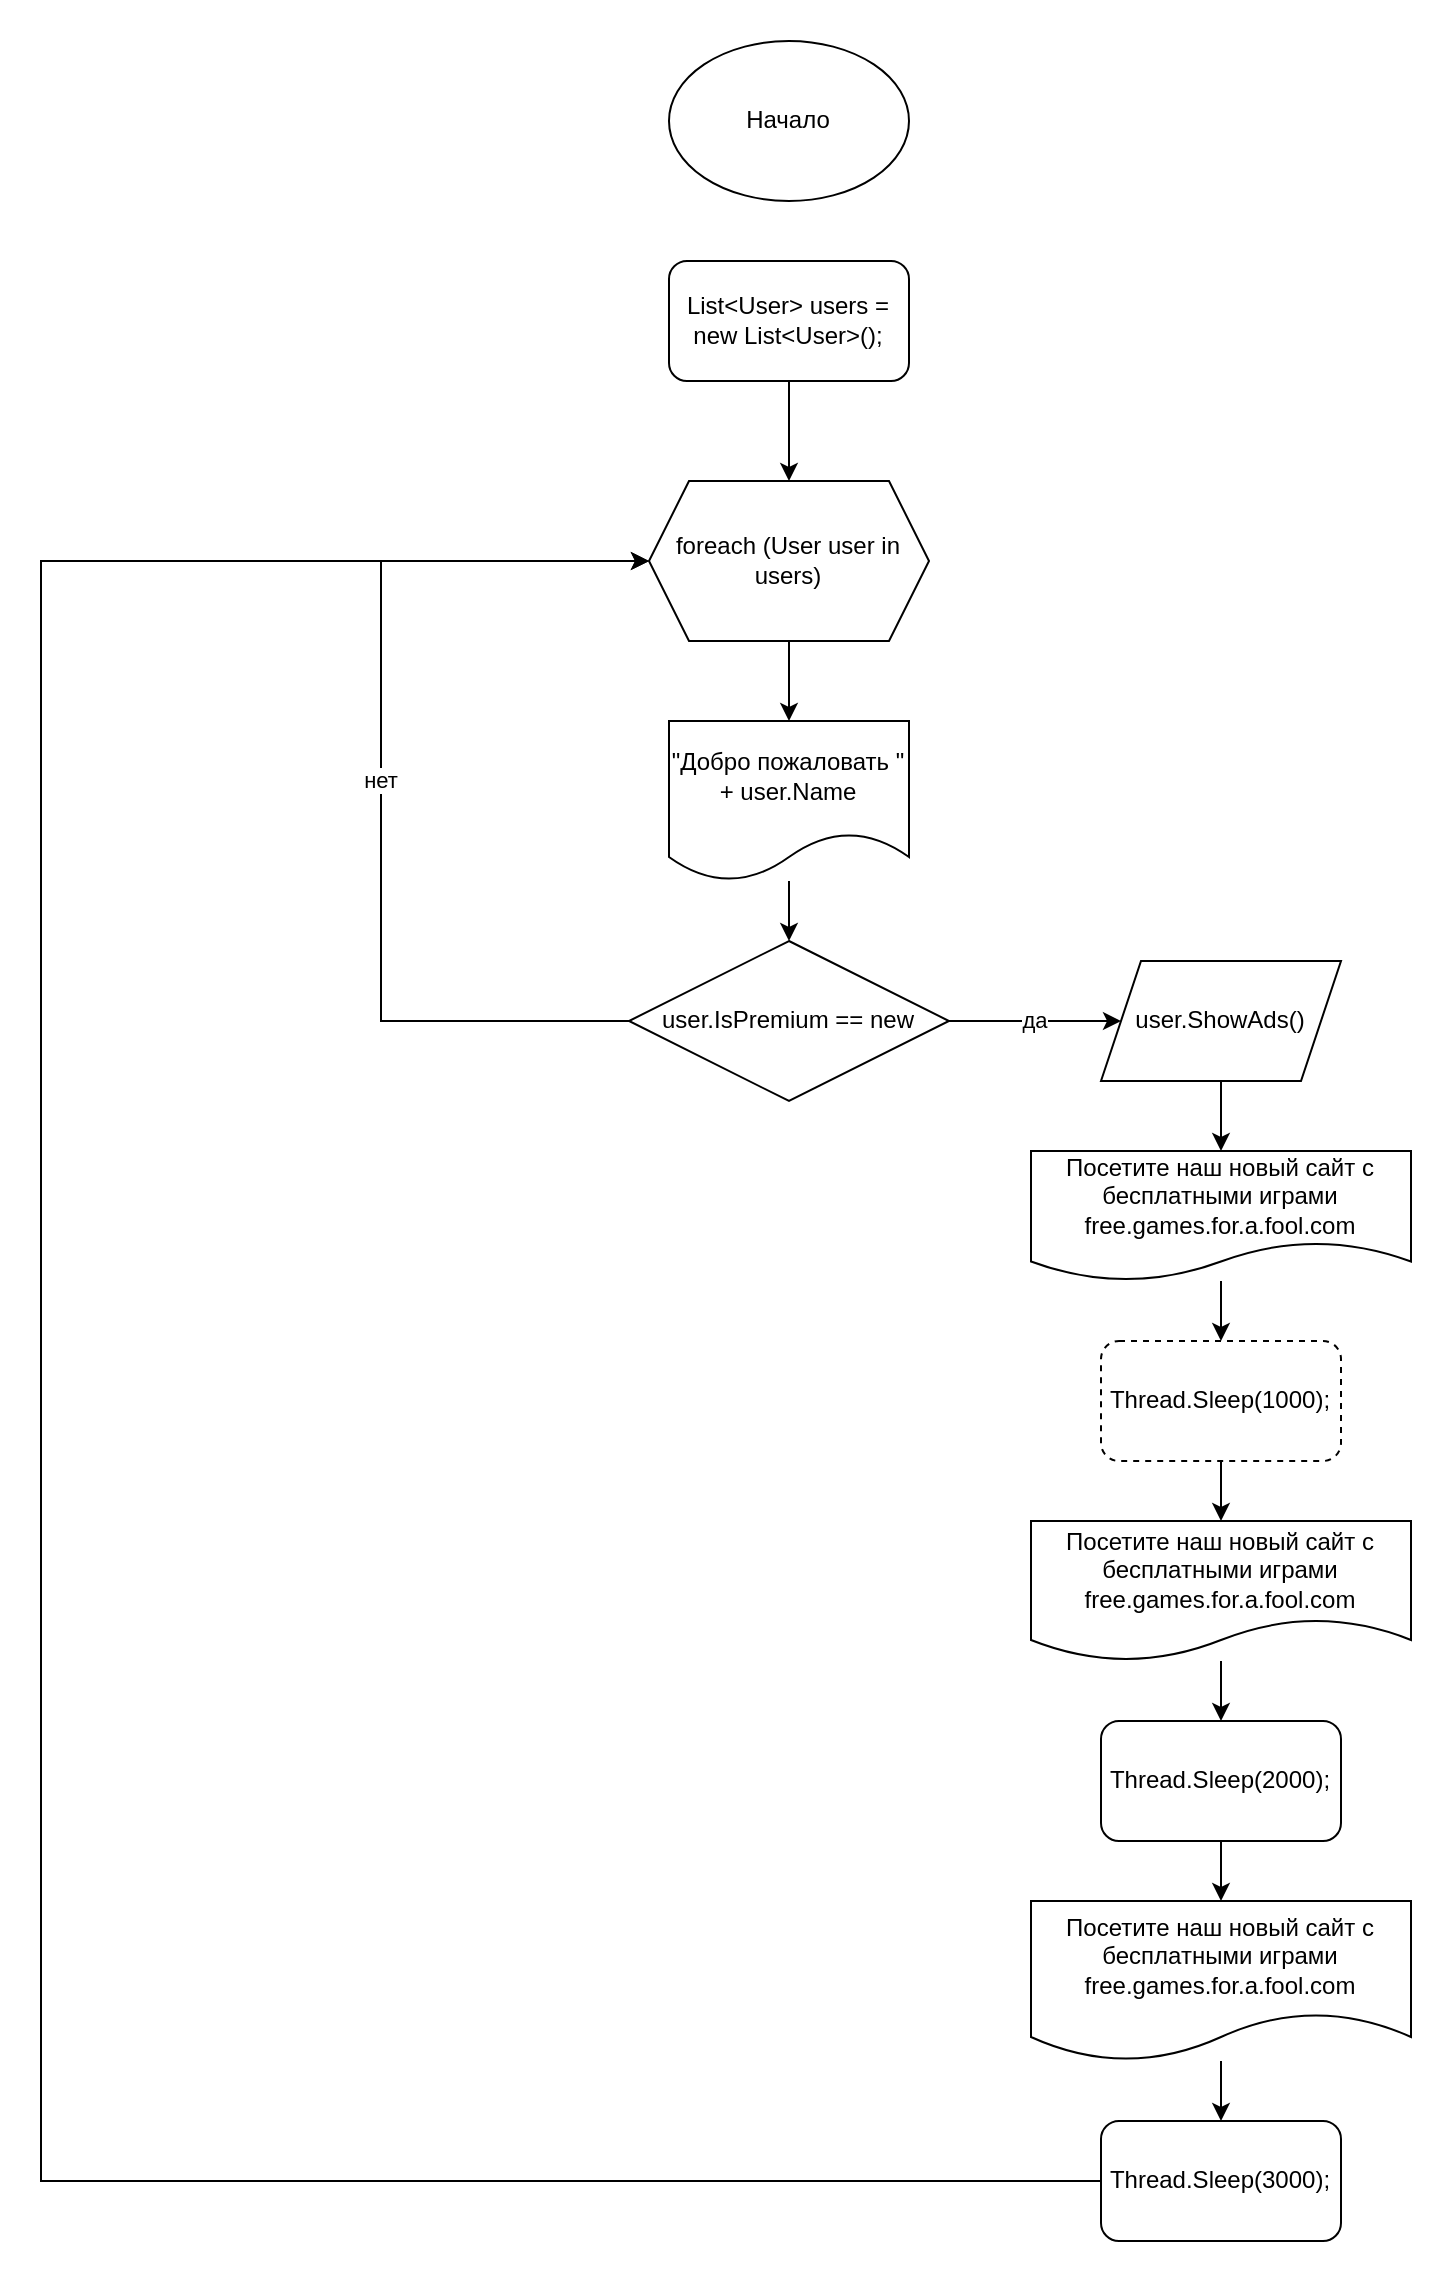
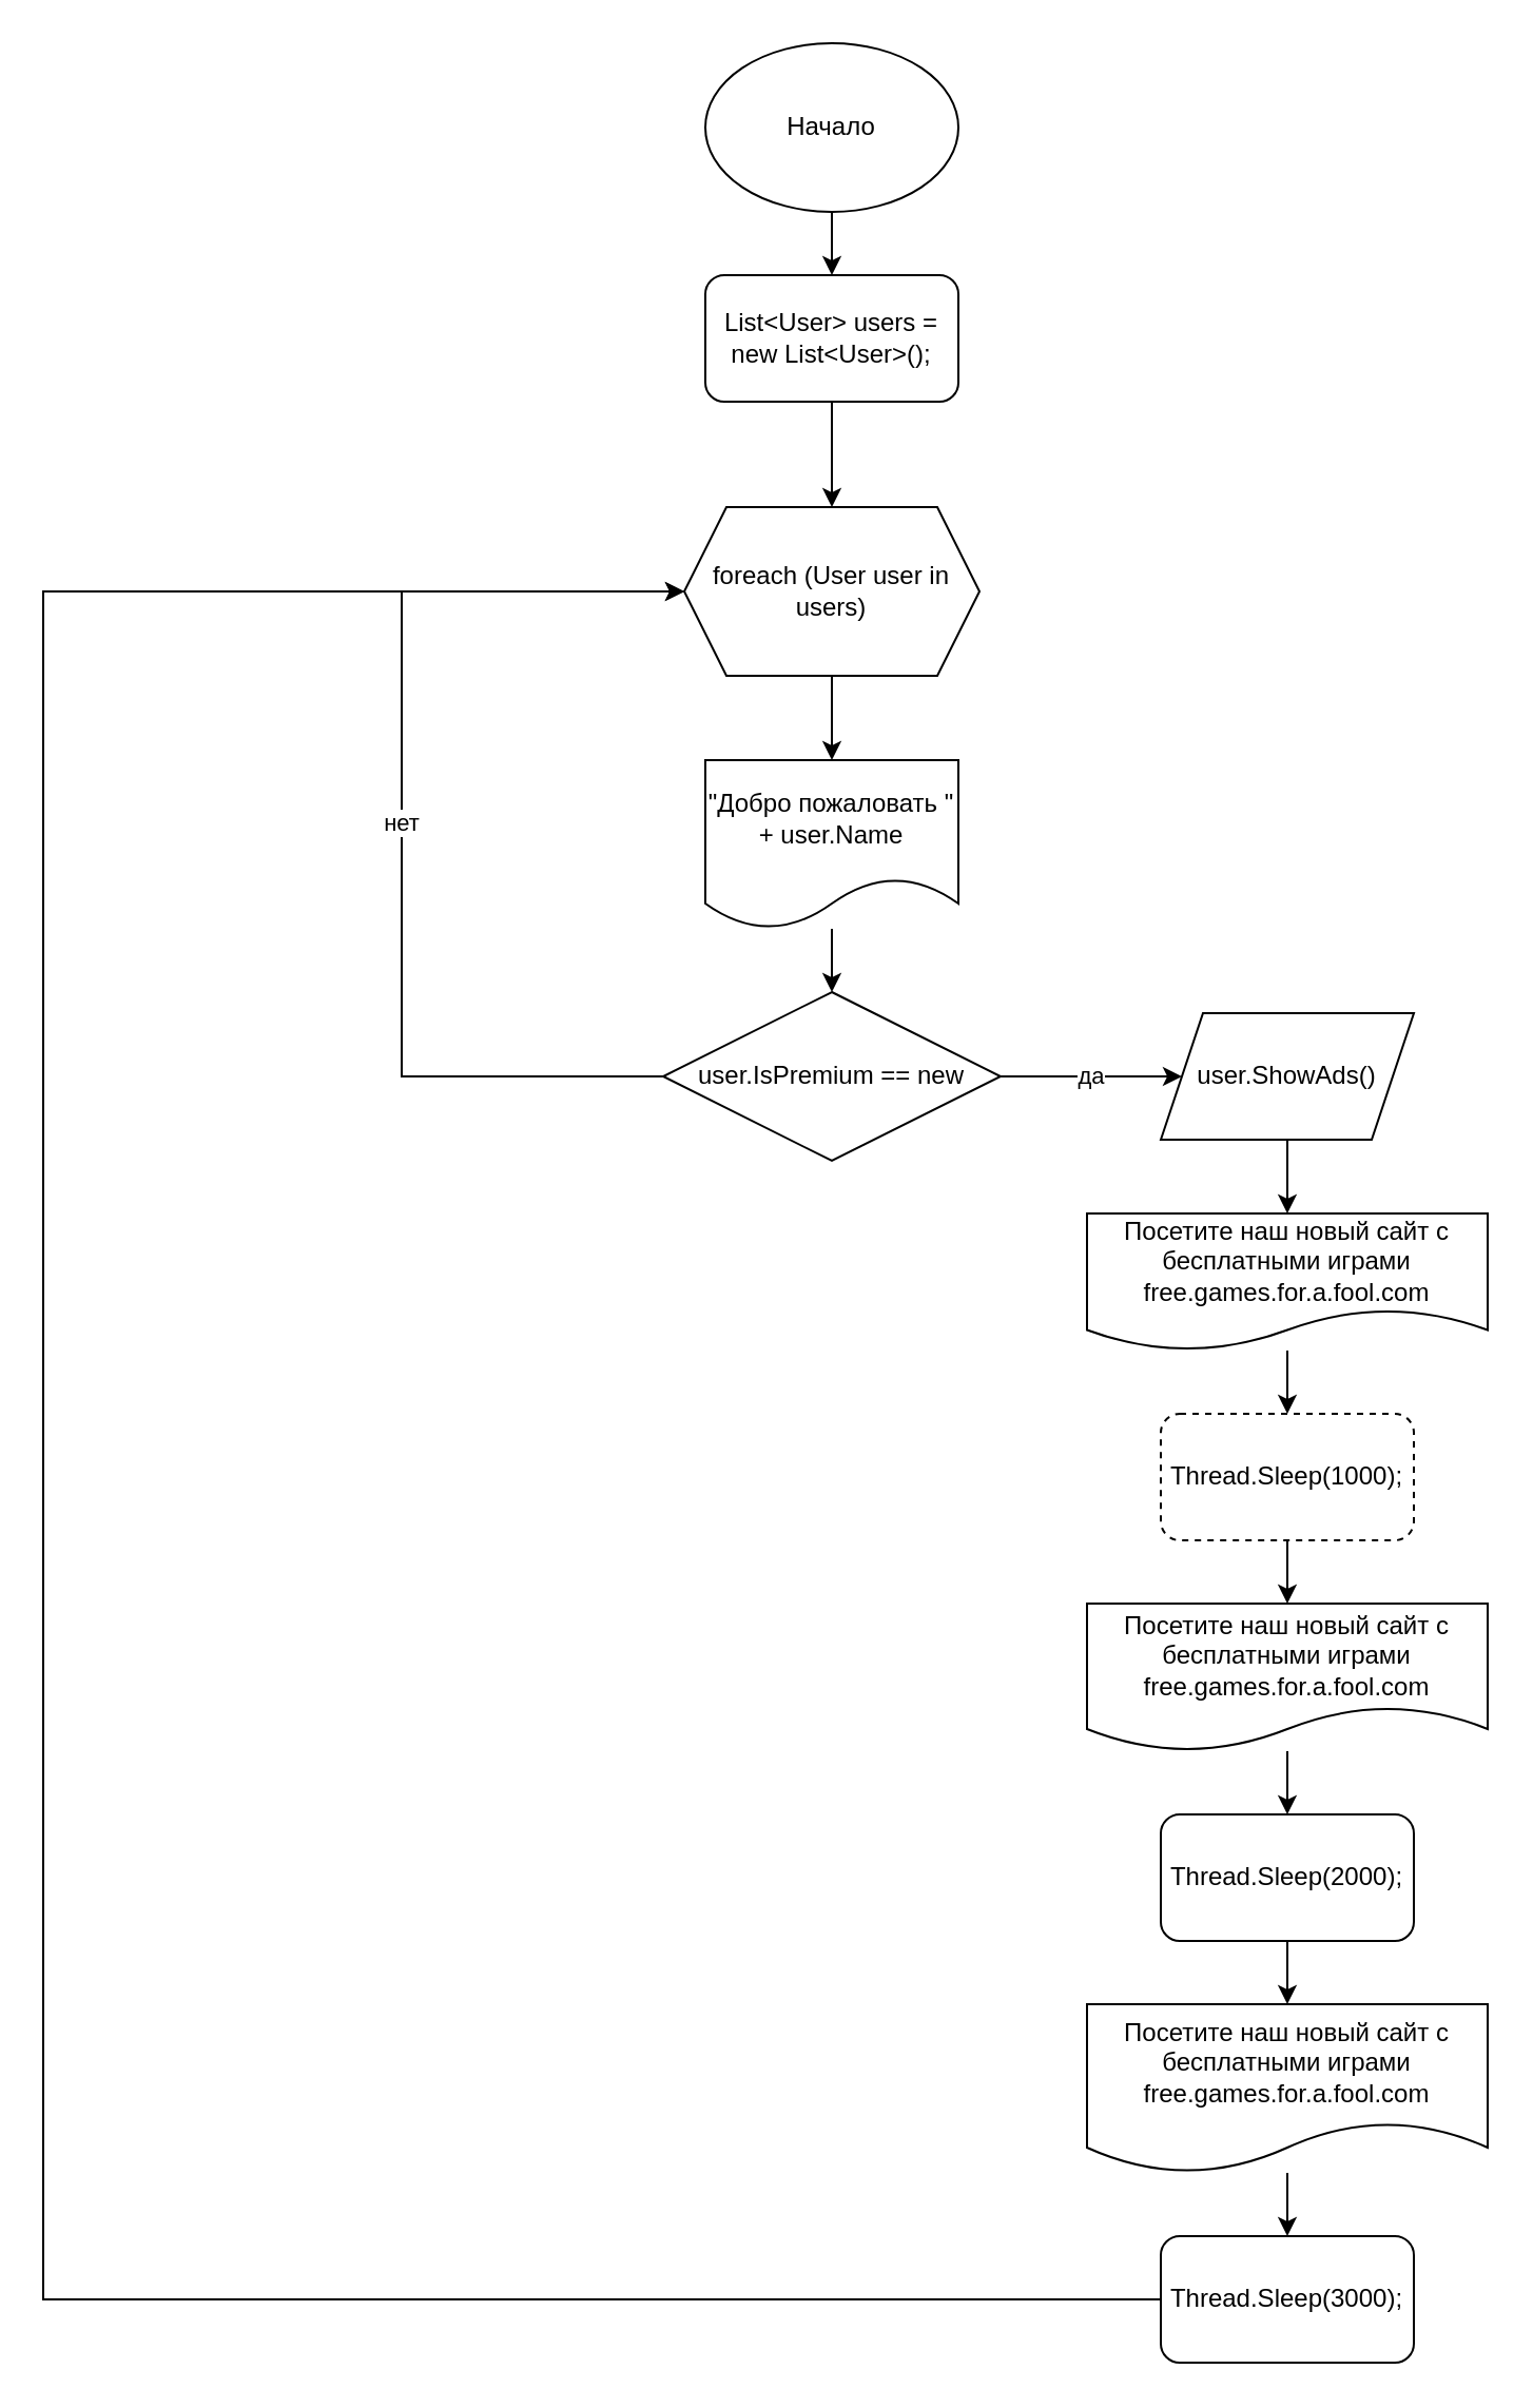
  <mxCell id="0" />
  <mxCell id="1" parent="0" />
+ <mxCell id="2" style="edgeStyle=orthogonalEdgeStyle;rounded=0;orthogonalLoop=1;jettySize=auto;html=1;entryX=0.5;entryY=0;entryDx=0;entryDy=0;" edge="1" parent="1" source="3" target="5"><mxGeometry relative="1" as="geometry" /></mxCell>
  <mxCell id="3" value="Начало" style="ellipse;whiteSpace=wrap;html=1;" vertex="1" parent="1"><mxGeometry x="334" y="20" width="120" height="80" as="geometry" /></mxCell>
  <mxCell id="4" style="edgeStyle=orthogonalEdgeStyle;rounded=0;orthogonalLoop=1;jettySize=auto;html=1;" edge="1" parent="1" source="5" target="7"><mxGeometry relative="1" as="geometry" /></mxCell>
  <mxCell id="5" value="List&amp;lt;User&amp;gt; users = new List&amp;lt;User&amp;gt;();" style="rounded=1;whiteSpace=wrap;html=1;" vertex="1" parent="1"><mxGeometry x="334" y="130" width="120" height="60" as="geometry" /></mxCell>
  <mxCell id="6" style="edgeStyle=orthogonalEdgeStyle;rounded=0;orthogonalLoop=1;jettySize=auto;html=1;entryX=0.5;entryY=0;entryDx=0;entryDy=0;" edge="1" parent="1" source="7" target="12"><mxGeometry relative="1" as="geometry" /></mxCell>
  <mxCell id="7" value="foreach (User user in users)" style="shape=hexagon;perimeter=hexagonPerimeter2;whiteSpace=wrap;html=1;fixedSize=1;" vertex="1" parent="1"><mxGeometry x="324" y="240" width="140" height="80" as="geometry" /></mxCell>
  <mxCell id="8" value="да&lt;br&gt;" style="edgeStyle=orthogonalEdgeStyle;rounded=0;orthogonalLoop=1;jettySize=auto;html=1;" edge="1" parent="1" source="10" target="14"><mxGeometry relative="1" as="geometry" /></mxCell>
  <mxCell id="9" value="нет" style="edgeStyle=orthogonalEdgeStyle;rounded=0;orthogonalLoop=1;jettySize=auto;html=1;entryX=0;entryY=0.5;entryDx=0;entryDy=0;" edge="1" parent="1" source="10" target="7"><mxGeometry relative="1" as="geometry"><Array as="points"><mxPoint x="190" y="510" /><mxPoint x="190" y="280" /></Array></mxGeometry></mxCell>
  <mxCell id="10" value="user.IsPremium == new" style="rhombus;whiteSpace=wrap;html=1;" vertex="1" parent="1"><mxGeometry x="314" y="470" width="160" height="80" as="geometry" /></mxCell>
  <mxCell id="11" style="edgeStyle=orthogonalEdgeStyle;rounded=0;orthogonalLoop=1;jettySize=auto;html=1;entryX=0.5;entryY=0;entryDx=0;entryDy=0;" edge="1" parent="1" source="12" target="10"><mxGeometry relative="1" as="geometry" /></mxCell>
  <mxCell id="12" value="&quot;Добро пожаловать &quot; + user.Name" style="shape=document;whiteSpace=wrap;html=1;boundedLbl=1;" vertex="1" parent="1"><mxGeometry x="334" y="360" width="120" height="80" as="geometry" /></mxCell>
  <mxCell id="13" style="edgeStyle=orthogonalEdgeStyle;rounded=0;orthogonalLoop=1;jettySize=auto;html=1;entryX=0.5;entryY=0;entryDx=0;entryDy=0;" edge="1" parent="1" source="14" target="16"><mxGeometry relative="1" as="geometry" /></mxCell>
  <mxCell id="14" value="user.ShowAds()" style="shape=parallelogram;perimeter=parallelogramPerimeter;whiteSpace=wrap;html=1;fixedSize=1;" vertex="1" parent="1"><mxGeometry x="550" y="480" width="120" height="60" as="geometry" /></mxCell>
  <mxCell id="15" style="edgeStyle=orthogonalEdgeStyle;rounded=0;orthogonalLoop=1;jettySize=auto;html=1;entryX=0.5;entryY=0;entryDx=0;entryDy=0;" edge="1" parent="1" source="16" target="24"><mxGeometry relative="1" as="geometry" /></mxCell>
  <mxCell id="16" value="Посетите наш новый сайт с бесплатными играми free.games.for.a.fool.com" style="shape=document;whiteSpace=wrap;html=1;boundedLbl=1;" vertex="1" parent="1"><mxGeometry x="515" y="575" width="190" height="65" as="geometry" /></mxCell>
  <mxCell id="17" style="edgeStyle=orthogonalEdgeStyle;rounded=0;orthogonalLoop=1;jettySize=auto;html=1;entryX=0.5;entryY=0;entryDx=0;entryDy=0;" edge="1" parent="1" source="18" target="22"><mxGeometry relative="1" as="geometry" /></mxCell>
  <mxCell id="18" value="Посетите наш новый сайт с бесплатными играми free.games.for.a.fool.com" style="shape=document;whiteSpace=wrap;html=1;boundedLbl=1;" vertex="1" parent="1"><mxGeometry x="515" y="760" width="190" height="70" as="geometry" /></mxCell>
  <mxCell id="19" style="edgeStyle=orthogonalEdgeStyle;rounded=0;orthogonalLoop=1;jettySize=auto;html=1;entryX=0.5;entryY=0;entryDx=0;entryDy=0;" edge="1" parent="1" source="20" target="26"><mxGeometry relative="1" as="geometry" /></mxCell>
  <mxCell id="20" value="Посетите наш новый сайт с бесплатными играми free.games.for.a.fool.com" style="shape=document;whiteSpace=wrap;html=1;boundedLbl=1;" vertex="1" parent="1"><mxGeometry x="515" y="950" width="190" height="80" as="geometry" /></mxCell>
  <mxCell id="21" style="edgeStyle=orthogonalEdgeStyle;rounded=0;orthogonalLoop=1;jettySize=auto;html=1;entryX=0.5;entryY=0;entryDx=0;entryDy=0;" edge="1" parent="1" source="22" target="20"><mxGeometry relative="1" as="geometry" /></mxCell>
  <mxCell id="22" value="Thread.Sleep(2000);" style="rounded=1;whiteSpace=wrap;html=1;" vertex="1" parent="1"><mxGeometry x="550" y="860" width="120" height="60" as="geometry" /></mxCell>
  <mxCell id="23" style="edgeStyle=orthogonalEdgeStyle;rounded=0;orthogonalLoop=1;jettySize=auto;html=1;entryX=0.5;entryY=0;entryDx=0;entryDy=0;" edge="1" parent="1" source="24" target="18"><mxGeometry relative="1" as="geometry" /></mxCell>
  <mxCell id="24" value="Thread.Sleep(1000);" style="rounded=1;whiteSpace=wrap;html=1;dashed=1;" vertex="1" parent="1"><mxGeometry x="550" y="670" width="120" height="60" as="geometry" /></mxCell>
  <mxCell id="25" style="edgeStyle=orthogonalEdgeStyle;rounded=0;orthogonalLoop=1;jettySize=auto;html=1;entryX=0;entryY=0.5;entryDx=0;entryDy=0;" edge="1" parent="1" source="26" target="7"><mxGeometry relative="1" as="geometry"><Array as="points"><mxPoint x="20" y="1090" /><mxPoint x="20" y="280" /></Array></mxGeometry></mxCell>
  <mxCell id="26" value="Thread.Sleep(3000);" style="rounded=1;whiteSpace=wrap;html=1;" vertex="1" parent="1"><mxGeometry x="550" y="1060" width="120" height="60" as="geometry" /></mxCell>
